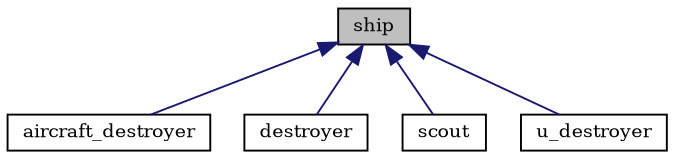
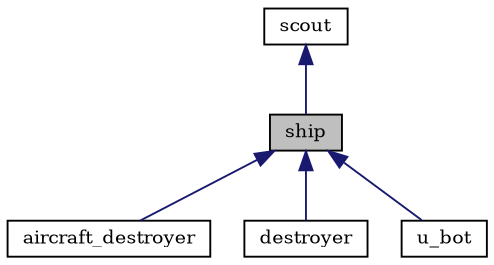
  digraph {
    fontname="DejaVu Serif"
    node [color=black fillcolor=white fontname="DejaVu Serif" fontsize=10 shape=record style=filled]
    edge [color=midnightblue dir=back fontname="DejaVu Serif" fontsize=10 labelfontname=Helvetica labelfontsize=10 style=solid]
    n1 [fillcolor=grey75 fontcolor=black height=0.2 label=ship width=0.4]
    n2 [height=0.2 label=aircraft_destroyer width=0.4]
    n3 [height=0.2 label=destroyer width=0.4]
    n4 [height=0.2 label=scout width=0.4]
-   n5 [height=0.2 label=u_destroyer width=0.4]
+   n5 [height=0.2 label=u_bot width=0.4]
    n1 -> n2
    n1 -> n3
-   n1 -> n4
+   n4 -> n1
    n1 -> n5
  }
